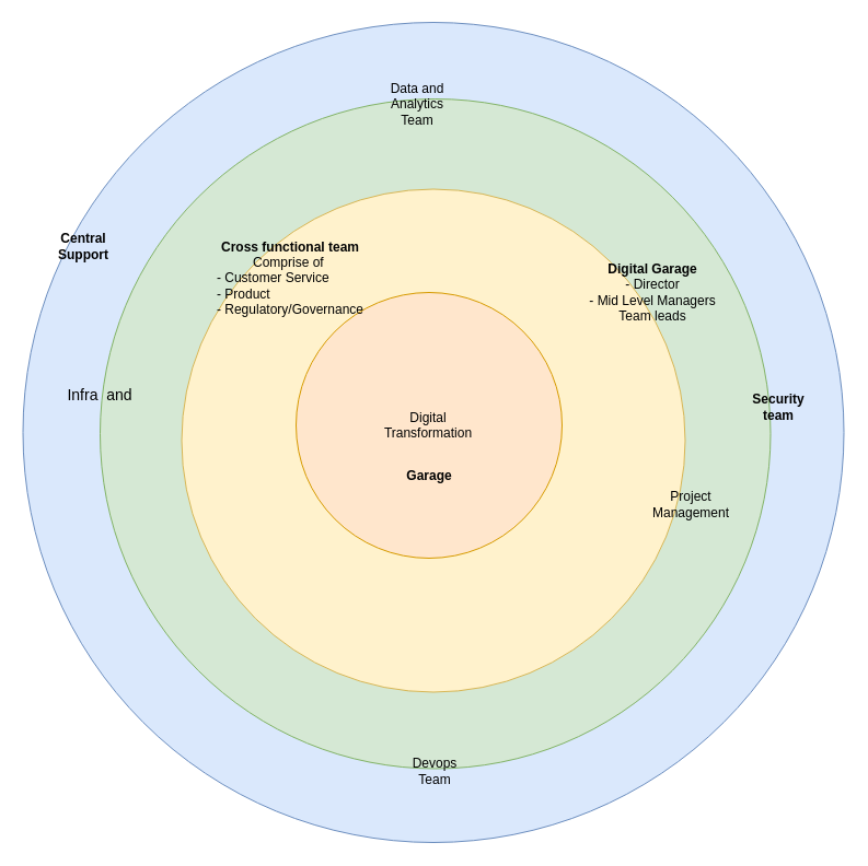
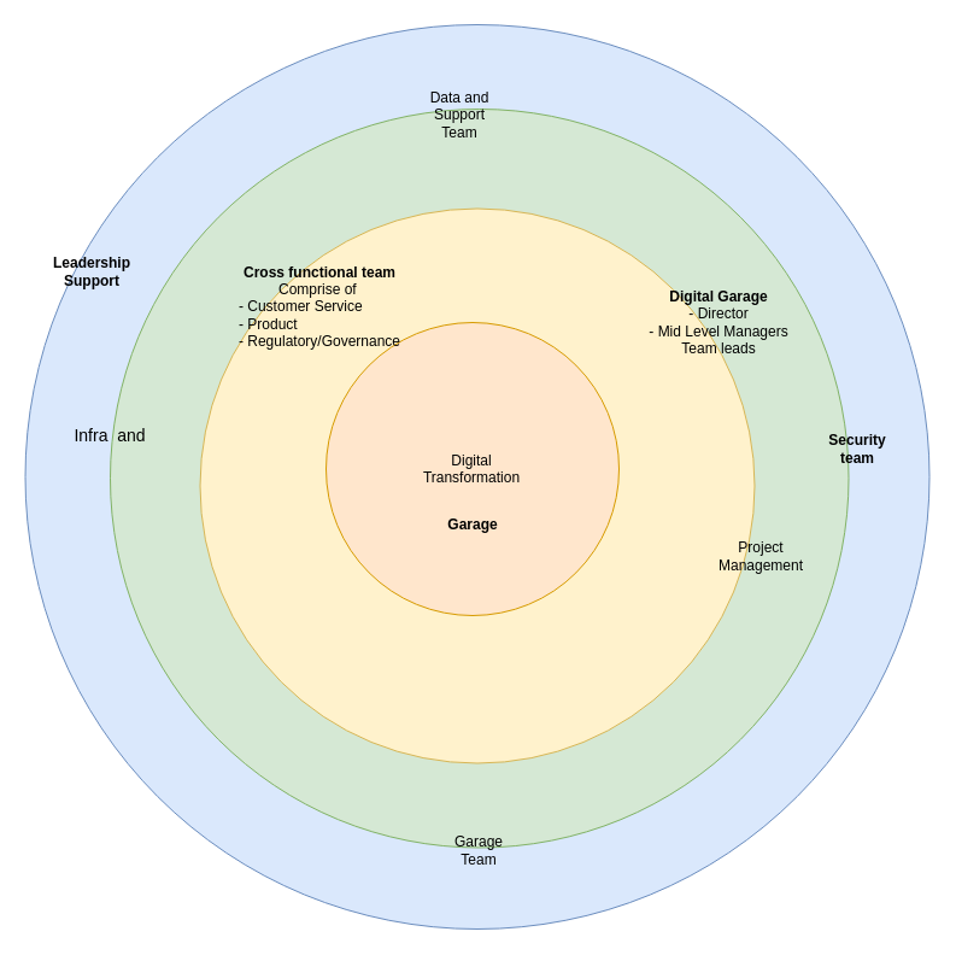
  <mxCell id="0" />
  <mxCell id="1" parent="0" />
  <mxCell id="2" value="Community" style="shadow=0;dashed=0;html=1;strokeColor=none;fillColor=#ffffff;labelPosition=center;verticalLabelPosition=bottom;verticalAlign=top;shape=mxgraph.office.users.users;rounded=0;comic=0;fontFamily=Verdana;fontSize=14;fontColor=#FFFFFF;" parent="1" vertex="1"><mxGeometry x="191" y="460" width="46" height="50" as="geometry" /></mxCell>
  <mxCell id="3" value="Customer&lt;div&gt;Service&lt;/div&gt;" style="shadow=0;dashed=0;html=1;strokeColor=none;fillColor=#ffffff;labelPosition=center;verticalLabelPosition=bottom;verticalAlign=top;shape=mxgraph.office.users.call_center_agent;rounded=0;comic=0;fontFamily=Verdana;fontSize=14;fontColor=#FFFFFF;" parent="1" vertex="1"><mxGeometry x="517" y="433" width="46" height="55" as="geometry" /></mxCell>
  <mxCell id="4" value="Response&lt;div&gt;Group&lt;/div&gt;" style="shadow=0;dashed=0;html=1;strokeColor=none;fillColor=#ffffff;labelPosition=center;verticalLabelPosition=bottom;verticalAlign=top;shape=mxgraph.office.users.response_group;rounded=0;comic=0;fontFamily=Verdana;fontSize=14;fontColor=#FFFFFF;" parent="1" vertex="1"><mxGeometry x="191" y="223" width="58" height="54" as="geometry" /></mxCell>
  <mxCell id="5" value="Central&lt;div&gt;Management&lt;/div&gt;&lt;div&gt;Service&lt;/div&gt;" style="shadow=0;dashed=0;html=1;strokeColor=none;fillColor=#ffffff;labelPosition=center;verticalLabelPosition=bottom;verticalAlign=top;shape=mxgraph.office.services.central_management_service;rounded=0;comic=0;fontFamily=Verdana;fontSize=14;fontColor=#FFFFFF;" parent="1" vertex="1"><mxGeometry x="158" y="333" width="51" height="54" as="geometry" /></mxCell>
  <mxCell id="6" value="Digital&lt;div&gt;Development&lt;/div&gt;" style="shadow=0;dashed=0;html=1;strokeColor=none;fillColor=#ffffff;labelPosition=center;verticalLabelPosition=bottom;verticalAlign=top;shape=mxgraph.office.servers.on_premises_server;rounded=0;comic=0;fontFamily=Verdana;fontSize=14;fontColor=#FFFFFF;" parent="1" vertex="1"><mxGeometry x="541" y="302" width="44" height="58" as="geometry" /></mxCell>
  <mxCell id="7" value="Global&lt;div&gt;Partnerships&lt;/div&gt;" style="shadow=0;dashed=0;html=1;strokeColor=none;fillColor=#ffffff;labelPosition=center;verticalLabelPosition=bottom;verticalAlign=top;shape=mxgraph.office.concepts.globe_internet;rounded=0;comic=0;fontFamily=Verdana;fontSize=14;fontColor=#FFFFFF;" parent="1" vertex="1"><mxGeometry x="282" y="160" width="49" height="49" as="geometry" /></mxCell>
  <mxCell id="8" value="Environmental&lt;div&gt;Awareness&lt;/div&gt;" style="shadow=0;dashed=0;html=1;strokeColor=none;shape=mxgraph.mscae.general.continuous_cycle;fillColor=#ffffff;rounded=0;comic=0;fontFamily=Verdana;fontSize=14;fontColor=#FFFFFF;verticalAlign=top;labelPosition=center;verticalLabelPosition=bottom;align=center;" parent="1" vertex="1"><mxGeometry x="391" y="155" width="48" height="50" as="geometry" /></mxCell>
  <mxCell id="9" value="Finance" style="shape=mxgraph.signs.travel.euro;html=1;fillColor=#ffffff;strokeColor=none;verticalLabelPosition=bottom;verticalAlign=top;align=center;rounded=0;shadow=0;dashed=0;comic=0;fontFamily=Verdana;fontSize=14;fontColor=#FFFFFF;" parent="1" vertex="1"><mxGeometry x="478" y="209" width="45" height="51" as="geometry" /></mxCell>
  <mxCell id="10" value="" style="ellipse;whiteSpace=wrap;html=1;aspect=fixed;fillColor=#dae8fc;strokeColor=#6c8ebf;" parent="1" vertex="1"><mxGeometry x="20.5" width="750" height="750" as="geometry" y="20" /></mxCell>
  <mxCell id="11" value="" style="ellipse;whiteSpace=wrap;html=1;aspect=fixed;fillColor=#d5e8d4;strokeColor=#82b366;" parent="1" vertex="1"><mxGeometry x="91" y="90" width="612.5" height="612.5" as="geometry" /></mxCell>
  <mxCell id="12" value="" style="ellipse;whiteSpace=wrap;html=1;aspect=fixed;fillColor=#fff2cc;strokeColor=#d6b656;" parent="1" vertex="1"><mxGeometry x="165.5" y="172.5" width="460" height="460" as="geometry" /></mxCell>
  <mxCell id="13" value="" style="ellipse;whiteSpace=wrap;html=1;aspect=fixed;fillColor=#ffe6cc;strokeColor=#d79b00;" parent="1" vertex="1"><mxGeometry x="270" y="267" width="243" height="243" as="geometry" /></mxCell>
  <mxCell id="14" value="Digital Transformation&lt;div&gt;&lt;br&gt;&lt;/div&gt;" style="text;html=1;align=center;verticalAlign=middle;whiteSpace=wrap;rounded=0;" parent="1" vertex="1"><mxGeometry x="341" y="366.25" width="100" height="60" as="geometry" /></mxCell>
  <mxCell id="15" value="&lt;b&gt;Digital Garage&lt;/b&gt;&lt;div&gt;- Director&lt;/div&gt;&lt;div&gt;- Mid Level Managers&lt;/div&gt;&lt;div&gt;Team leads&lt;/div&gt;" style="text;html=1;align=center;verticalAlign=middle;whiteSpace=wrap;rounded=0;" parent="1" vertex="1"><mxGeometry x="471" y="232" width="250" height="70" as="geometry" /></mxCell>
  <mxCell id="16" value="&lt;b&gt;Cross functional team&lt;/b&gt;&lt;div&gt;Comprise of&amp;nbsp;&lt;/div&gt;&lt;div style=&quot;text-align: left;&quot;&gt;- Customer Service&lt;/div&gt;&lt;div style=&quot;text-align: left;&quot;&gt;- Product&lt;/div&gt;&lt;div style=&quot;text-align: left;&quot;&gt;- Regulatory/Governance&lt;/div&gt;" style="text;html=1;align=center;verticalAlign=middle;whiteSpace=wrap;rounded=0;" parent="1" vertex="1"><mxGeometry x="189" y="209" width="152" height="90" as="geometry" /></mxCell>
- <mxCell id="17" value="Data and Analytics Team" style="text;html=1;align=center;verticalAlign=middle;whiteSpace=wrap;rounded=0;" parent="1" vertex="1"><mxGeometry x="351" y="80" width="60" height="30" as="geometry" /></mxCell>
+ <mxCell id="17" value="Data and Support Team" style="text;html=1;align=center;verticalAlign=middle;whiteSpace=wrap;rounded=0;" parent="1" vertex="1"><mxGeometry x="351" y="80" width="60" height="30" as="geometry" /></mxCell>
  <mxCell id="18" value="Project Management" style="text;html=1;align=center;verticalAlign=middle;whiteSpace=wrap;rounded=0;" parent="1" vertex="1"><mxGeometry x="601" y="445.5" width="60" height="30" as="geometry" /></mxCell>
- <mxCell id="19" value="&lt;b&gt;Central Support&lt;/b&gt;" style="text;html=1;align=center;verticalAlign=middle;whiteSpace=wrap;rounded=0;" parent="1" vertex="1"><mxGeometry x="31" y="200" width="90" height="50" as="geometry" /></mxCell>
+ <mxCell id="19" value="&lt;b&gt;Leadership Support&lt;/b&gt;" style="text;html=1;align=center;verticalAlign=middle;whiteSpace=wrap;rounded=0;" parent="1" vertex="1"><mxGeometry x="31" y="200" width="90" height="50" as="geometry" /></mxCell>
  <mxCell id="20" value="&lt;font style=&quot;font-size: 14px;&quot;&gt;Infra &amp;nbsp;and&lt;/font&gt;" style="text;html=1;align=center;verticalAlign=middle;whiteSpace=wrap;rounded=0;" parent="1" vertex="1"><mxGeometry x="41" y="346" width="100" height="30" as="geometry" /></mxCell>
  <mxCell id="21" value="&lt;b&gt;Garage&lt;/b&gt;" style="text;html=1;align=center;verticalAlign=middle;whiteSpace=wrap;rounded=0;" parent="1" vertex="1"><mxGeometry x="346.5" y="410" width="90" height="50" as="geometry" /></mxCell>
- <mxCell id="22" value="Devops Team" style="text;html=1;align=center;verticalAlign=middle;whiteSpace=wrap;rounded=0;" vertex="1" parent="1"><mxGeometry x="367.25" y="690" width="60" height="30" as="geometry" /></mxCell>
+ <mxCell id="22" value="Garage Team" style="text;html=1;align=center;verticalAlign=middle;whiteSpace=wrap;rounded=0;" vertex="1" parent="1"><mxGeometry x="367.25" y="690" width="60" height="30" as="geometry" /></mxCell>
  <mxCell id="23" value="&lt;b&gt;Security team&lt;/b&gt;" style="text;html=1;align=center;verticalAlign=middle;whiteSpace=wrap;rounded=0;" vertex="1" parent="1"><mxGeometry x="681" y="357" width="60" height="30" as="geometry" /></mxCell>
